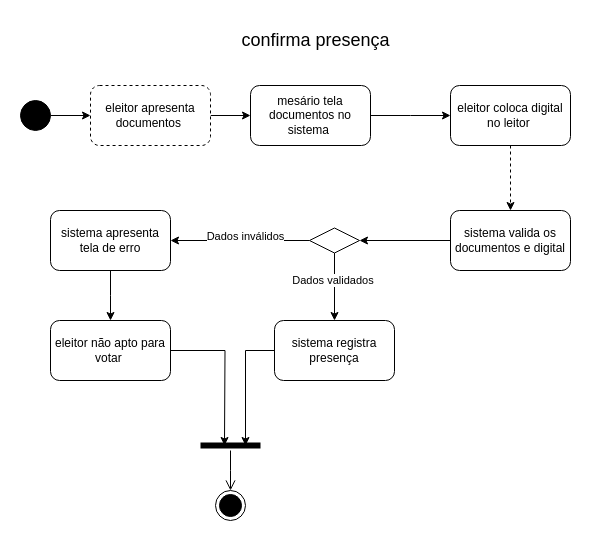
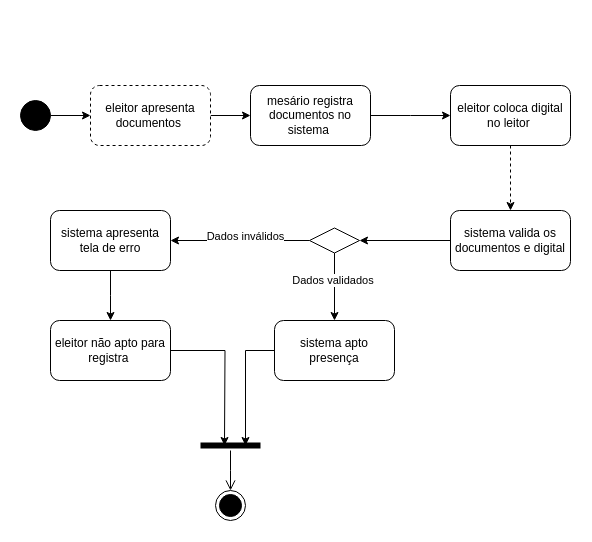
  <mxCell id="0" />
  <mxCell id="1" parent="0" />
- <mxCell id="2" value="confirma presença" style="text;html=1;align=center;verticalAlign=middle;resizable=0;points=[];autosize=1;strokeColor=none;fillColor=none;fontSize=18;" vertex="1" parent="1"><mxGeometry x="230" y="20" width="170" height="40" as="geometry" /></mxCell>
  <mxCell id="3" style="edgeStyle=orthogonalEdgeStyle;rounded=0;orthogonalLoop=1;jettySize=auto;html=1;" edge="1" parent="1" source="4" target="6"><mxGeometry relative="1" as="geometry"><mxPoint x="130" y="115" as="targetPoint" /></mxGeometry></mxCell>
  <mxCell id="4" value="" style="ellipse;fillColor=strokeColor;html=1;" vertex="1" parent="1"><mxGeometry x="20" y="100" width="30" height="30" as="geometry" /></mxCell>
  <mxCell id="5" style="edgeStyle=orthogonalEdgeStyle;rounded=0;orthogonalLoop=1;jettySize=auto;html=1;" edge="1" parent="1" source="6" target="8"><mxGeometry relative="1" as="geometry"><mxPoint x="280" y="115" as="targetPoint" /></mxGeometry></mxCell>
  <mxCell id="6" value="eleitor apresenta documentos&amp;nbsp;" style="rounded=1;whiteSpace=wrap;html=1;dashed=1;" vertex="1" parent="1"><mxGeometry x="90" y="85" width="120" height="60" as="geometry" /></mxCell>
  <mxCell id="7" style="edgeStyle=orthogonalEdgeStyle;rounded=0;orthogonalLoop=1;jettySize=auto;html=1;" edge="1" parent="1" source="8"><mxGeometry relative="1" as="geometry"><mxPoint x="450" y="115" as="targetPoint" /></mxGeometry></mxCell>
- <mxCell id="8" value="mesário tela documentos no sistema&amp;nbsp;" style="rounded=1;whiteSpace=wrap;html=1;" vertex="1" parent="1"><mxGeometry x="250" y="85" width="120" height="60" as="geometry" /></mxCell>
+ <mxCell id="8" value="mesário registra documentos no sistema&amp;nbsp;" style="rounded=1;whiteSpace=wrap;html=1;" vertex="1" parent="1"><mxGeometry x="250" y="85" width="120" height="60" as="geometry" /></mxCell>
  <mxCell id="9" style="edgeStyle=orthogonalEdgeStyle;rounded=0;orthogonalLoop=1;jettySize=auto;html=1;dashed=1;" edge="1" parent="1" source="10" target="12"><mxGeometry relative="1" as="geometry"><mxPoint x="510" y="210" as="targetPoint" /></mxGeometry></mxCell>
  <mxCell id="10" value="eleitor coloca digital no leitor&amp;nbsp;" style="rounded=1;whiteSpace=wrap;html=1;" vertex="1" parent="1"><mxGeometry x="450" y="85" width="120" height="60" as="geometry" /></mxCell>
  <mxCell id="11" style="edgeStyle=orthogonalEdgeStyle;rounded=0;orthogonalLoop=1;jettySize=auto;html=1;" edge="1" parent="1" source="12" target="17"><mxGeometry relative="1" as="geometry"><mxPoint x="370" y="240" as="targetPoint" /></mxGeometry></mxCell>
  <mxCell id="12" value="sistema valida os documentos e digital" style="rounded=1;whiteSpace=wrap;html=1;" vertex="1" parent="1"><mxGeometry x="450" y="210" width="120" height="60" as="geometry" /></mxCell>
  <mxCell id="13" style="edgeStyle=orthogonalEdgeStyle;rounded=0;orthogonalLoop=1;jettySize=auto;html=1;" edge="1" parent="1" source="17"><mxGeometry relative="1" as="geometry"><mxPoint x="170" y="240" as="targetPoint" /></mxGeometry></mxCell>
  <mxCell id="14" value="Dados inválidos" style="edgeLabel;html=1;align=center;verticalAlign=middle;resizable=0;points=[];" vertex="1" connectable="0" parent="13"><mxGeometry x="-0.064" y="-5" relative="1" as="geometry"><mxPoint as="offset" /></mxGeometry></mxCell>
  <mxCell id="15" style="edgeStyle=orthogonalEdgeStyle;rounded=0;orthogonalLoop=1;jettySize=auto;html=1;" edge="1" parent="1" source="17"><mxGeometry relative="1" as="geometry"><mxPoint x="334" y="320" as="targetPoint" /></mxGeometry></mxCell>
  <mxCell id="16" value="Dados validados&amp;nbsp;" style="edgeLabel;html=1;align=center;verticalAlign=middle;resizable=0;points=[];" vertex="1" connectable="0" parent="15"><mxGeometry x="-0.215" y="-1" relative="1" as="geometry"><mxPoint as="offset" /></mxGeometry></mxCell>
  <mxCell id="17" value="" style="rhombus;whiteSpace=wrap;html=1;" vertex="1" parent="1"><mxGeometry x="309" y="227.5" width="50" height="25" as="geometry" /></mxCell>
  <mxCell id="18" style="edgeStyle=orthogonalEdgeStyle;rounded=0;orthogonalLoop=1;jettySize=auto;html=1;" edge="1" parent="1" source="19"><mxGeometry relative="1" as="geometry"><mxPoint x="110" y="320" as="targetPoint" /></mxGeometry></mxCell>
  <mxCell id="19" value="sistema apresenta tela de erro" style="rounded=1;whiteSpace=wrap;html=1;" vertex="1" parent="1"><mxGeometry x="50" y="210" width="120" height="60" as="geometry" /></mxCell>
- <mxCell id="20" value="eleitor não apto para votar&amp;nbsp;" style="rounded=1;whiteSpace=wrap;html=1;" vertex="1" parent="1"><mxGeometry x="50" y="320" width="120" height="60" as="geometry" /></mxCell>
- <mxCell id="21" value="sistema registra presença" style="rounded=1;whiteSpace=wrap;html=1;" vertex="1" parent="1"><mxGeometry x="274" y="320" width="120" height="60" as="geometry" /></mxCell>
+ <mxCell id="20" value="eleitor não apto para registra&amp;nbsp;" style="rounded=1;whiteSpace=wrap;html=1;" vertex="1" parent="1"><mxGeometry x="50" y="320" width="120" height="60" as="geometry" /></mxCell>
+ <mxCell id="21" value="sistema apto presença" style="rounded=1;whiteSpace=wrap;html=1;" vertex="1" parent="1"><mxGeometry x="274" y="320" width="120" height="60" as="geometry" /></mxCell>
  <mxCell id="22" value="" style="shape=line;html=1;strokeWidth=6;strokeColor=#000000;" vertex="1" parent="1"><mxGeometry x="200" y="440" width="60" height="10" as="geometry" /></mxCell>
  <mxCell id="23" value="" style="edgeStyle=orthogonalEdgeStyle;html=1;verticalAlign=bottom;endArrow=open;endSize=8;strokeColor=#000000;rounded=0;" edge="1" source="22" parent="1"><mxGeometry relative="1" as="geometry"><mxPoint x="230" y="490" as="targetPoint" /></mxGeometry></mxCell>
  <mxCell id="24" style="edgeStyle=orthogonalEdgeStyle;rounded=0;orthogonalLoop=1;jettySize=auto;html=1;" edge="1" parent="1" source="20"><mxGeometry relative="1" as="geometry"><mxPoint x="224" y="445" as="targetPoint" /></mxGeometry></mxCell>
  <mxCell id="25" style="edgeStyle=orthogonalEdgeStyle;rounded=0;orthogonalLoop=1;jettySize=auto;html=1;entryX=0.75;entryY=0.5;entryDx=0;entryDy=0;entryPerimeter=0;" edge="1" parent="1" source="21" target="22"><mxGeometry relative="1" as="geometry" /></mxCell>
  <mxCell id="26" value="" style="ellipse;html=1;shape=endState;fillColor=strokeColor;" vertex="1" parent="1"><mxGeometry x="215" y="490" width="30" height="30" as="geometry" /></mxCell>
